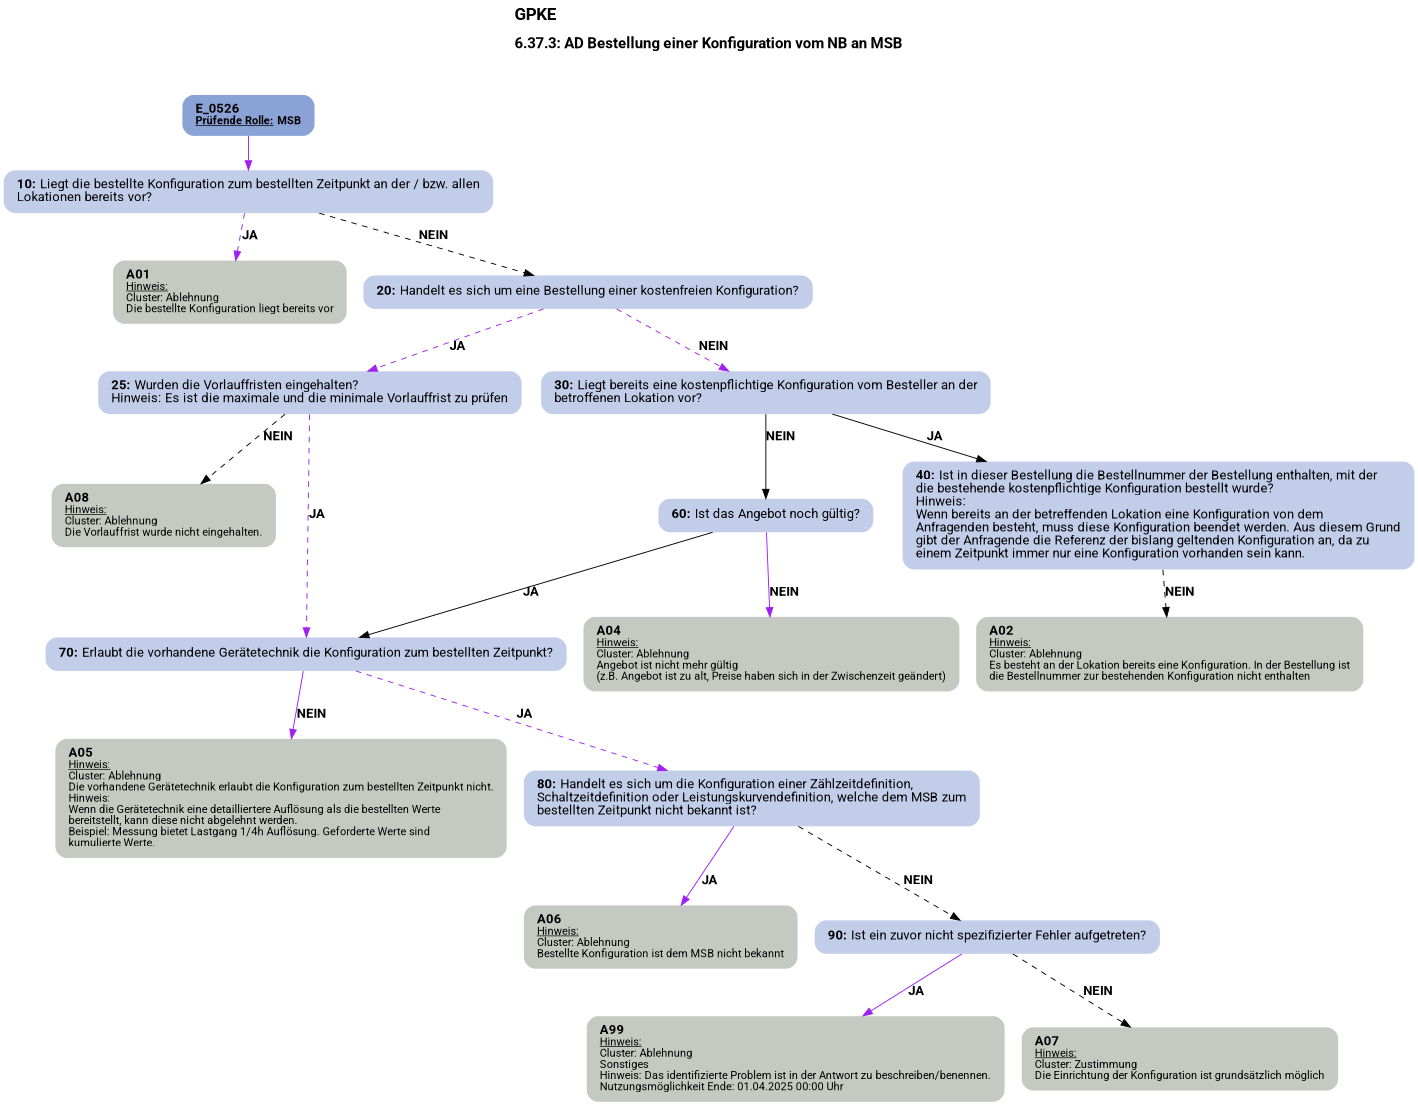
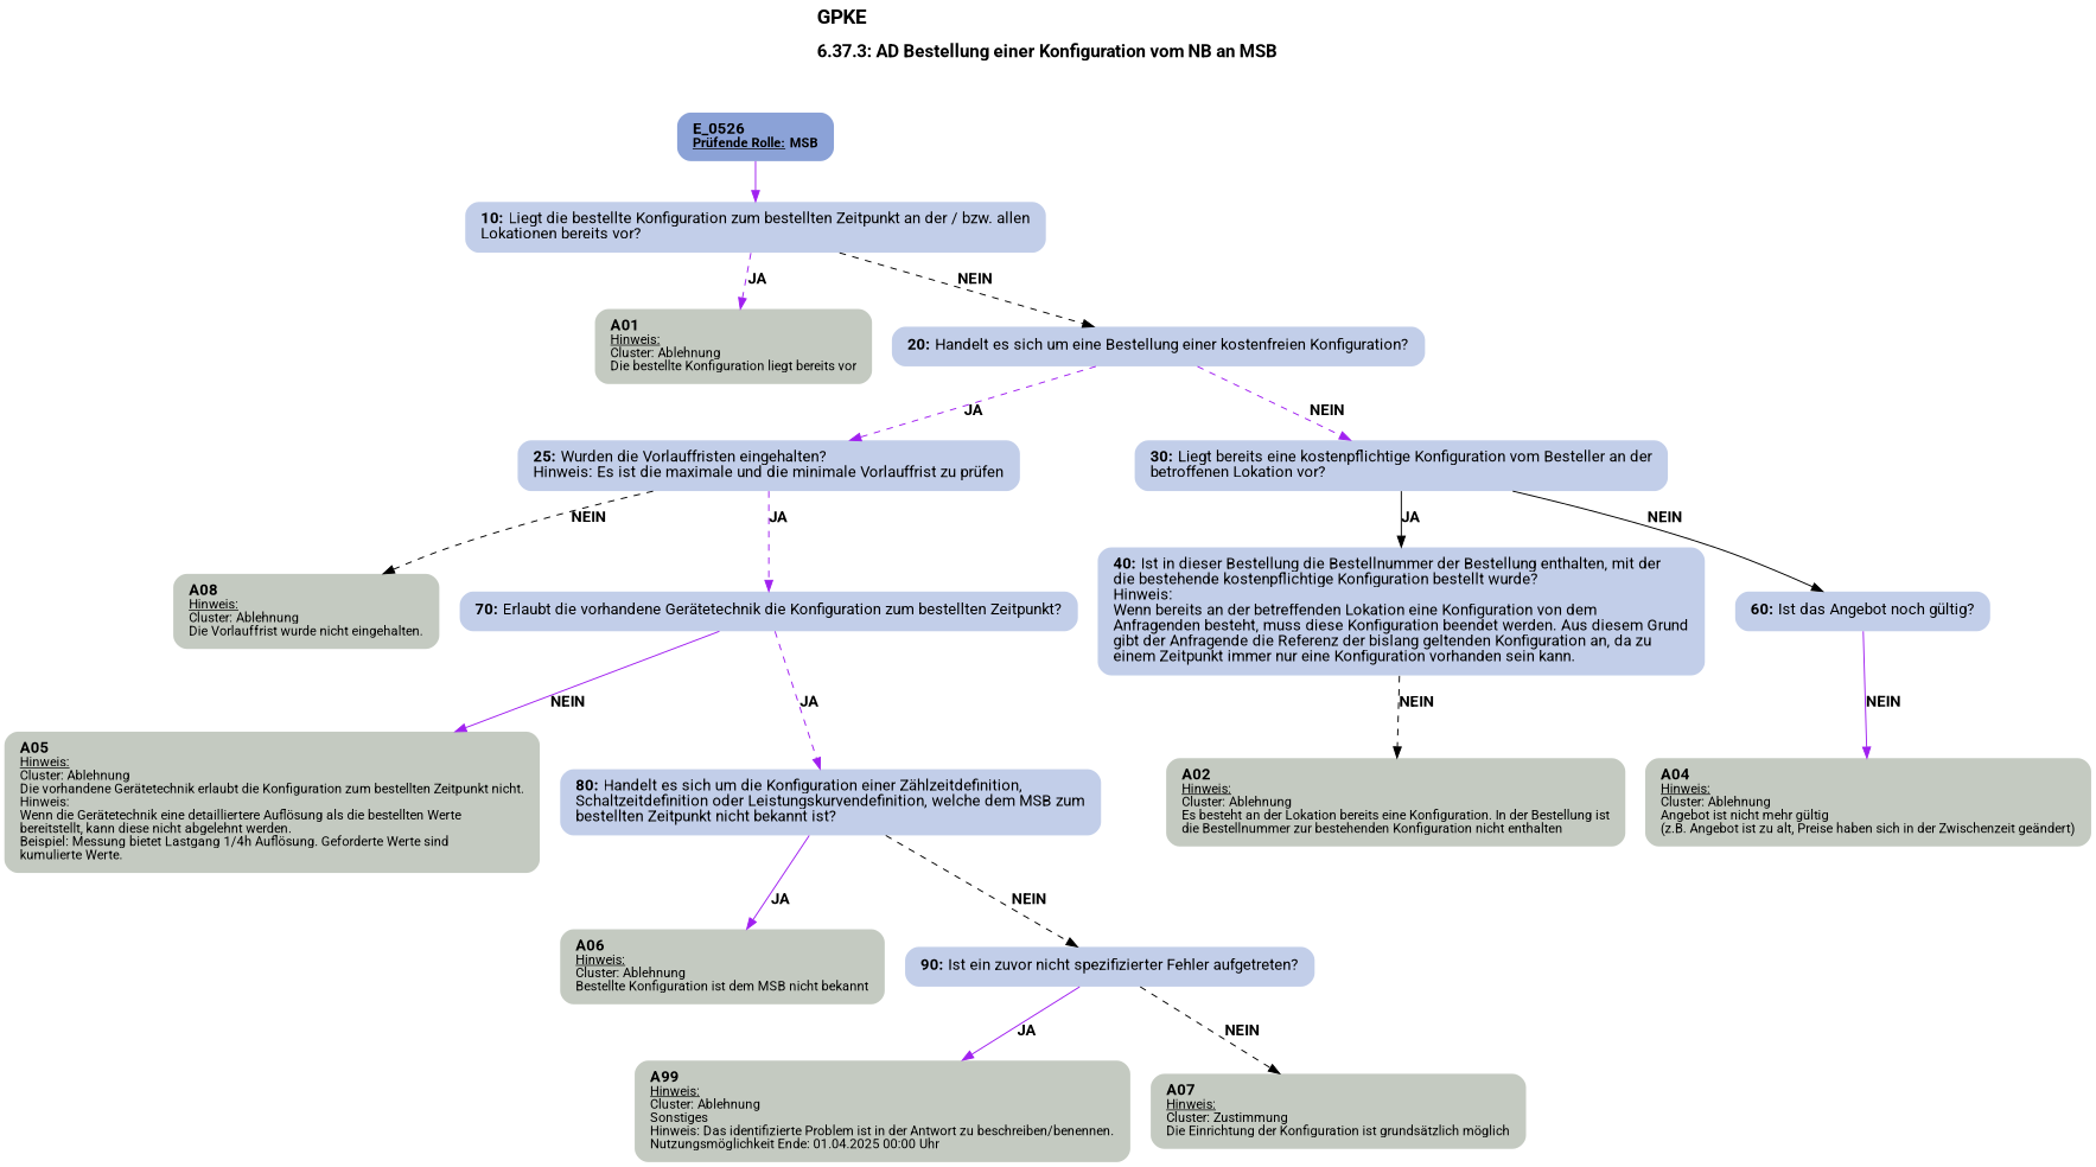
  digraph {
    concentrate=true
    fontname="Roboto, sans-serif"
    label=<<B><FONT POINT-SIZE="18">GPKE</FONT></B><BR align="left"/><BR/><B><FONT POINT-SIZE="16">6.37.3: AD Bestellung einer Konfiguration vom NB an MSB</FONT></B><BR align="left"/><BR/><BR/><BR/>>
    labelloc=t
    pack=true
    packmode=array
    rankdir=TB
    node [fillcolor="#c2cee9" fontname="Roboto, sans-serif" margin="0.2,0.12" penwidth=0.0 shape=box style="filled,rounded"]
    edge [color=purple style=dashed fontname="Roboto, sans-serif"]
    n1 [fillcolor="#8ba2d7" label=<<B>E_0526</B><BR align="left"/><FONT point-size="12"><B><U>Prüfende Rolle:</U> MSB</B></FONT><BR align="center"/>>]
    n2 [label=<<B>10: </B>Liegt die bestellte Konfiguration zum bestellten Zeitpunkt an der / bzw. allen<BR align="left"/>Lokationen bereits vor?<BR align="left"/>>]
    n3 [fillcolor="#c4cac1" label=<<B>A01</B><BR align="left"/><FONT point-size="12"><U>Hinweis:</U><BR align="left"/>Cluster: Ablehnung<BR align="left"/>Die bestellte Konfiguration liegt bereits vor<BR align="left"/></FONT>>]
    n4 [label=<<B>20: </B>Handelt es sich um eine Bestellung einer kostenfreien Konfiguration?<BR align="left"/>>]
    n5 [label=<<B>25: </B>Wurden die Vorlauffristen eingehalten?<BR align="left"/>Hinweis: Es ist die maximale und die minimale Vorlauffrist zu prüfen<BR align="left"/>>]
    n6 [label=<<B>30: </B>Liegt bereits eine kostenpflichtige Konfiguration vom Besteller an der<BR align="left"/>betroffenen Lokation vor?<BR align="left"/>>]
    n7 [fillcolor="#c4cac1" label=<<B>A08</B><BR align="left"/><FONT point-size="12"><U>Hinweis:</U><BR align="left"/>Cluster: Ablehnung<BR align="left"/>Die Vorlauffrist wurde nicht eingehalten.<BR align="left"/></FONT>>]
    n8 [label=<<B>70: </B>Erlaubt die vorhandene Gerätetechnik die Konfiguration zum bestellten Zeitpunkt?<BR align="left"/>>]
    n9 [label=<<B>40: </B>Ist in dieser Bestellung die Bestellnummer der Bestellung enthalten, mit der<BR align="left"/>die bestehende kostenpflichtige Konfiguration bestellt wurde?<BR align="left"/>Hinweis:<BR align="left"/>Wenn bereits an der betreffenden Lokation eine Konfiguration von dem<BR align="left"/>Anfragenden besteht, muss diese Konfiguration beendet werden. Aus diesem Grund<BR align="left"/>gibt der Anfragende die Referenz der bislang geltenden Konfiguration an, da zu<BR align="left"/>einem Zeitpunkt immer nur eine Konfiguration vorhanden sein kann.<BR align="left"/>>]
    n10 [label=<<B>60: </B>Ist das Angebot noch gültig?<BR align="left"/>>]
    n11 [fillcolor="#c4cac1" label=<<B>A05</B><BR align="left"/><FONT point-size="12"><U>Hinweis:</U><BR align="left"/>Cluster: Ablehnung<BR align="left"/>Die vorhandene Gerätetechnik erlaubt die Konfiguration zum bestellten Zeitpunkt nicht.<BR align="left"/>Hinweis:<BR align="left"/>Wenn die Gerätetechnik eine detailliertere Auflösung als die bestellten Werte<BR align="left"/>bereitstellt, kann diese nicht abgelehnt werden.<BR align="left"/>Beispiel: Messung bietet Lastgang 1/4h Auflösung. Geforderte Werte sind<BR align="left"/>kumulierte Werte.<BR align="left"/></FONT>>]
    n12 [label=<<B>80: </B>Handelt es sich um die Konfiguration einer Zählzeitdefinition,<BR align="left"/>Schaltzeitdefinition oder Leistungskurvendefinition, welche dem MSB zum<BR align="left"/>bestellten Zeitpunkt nicht bekannt ist?<BR align="left"/>>]
    n13 [fillcolor="#c4cac1" label=<<B>A02</B><BR align="left"/><FONT point-size="12"><U>Hinweis:</U><BR align="left"/>Cluster: Ablehnung<BR align="left"/>Es besteht an der Lokation bereits eine Konfiguration. In der Bestellung ist<BR align="left"/>die Bestellnummer zur bestehenden Konfiguration nicht enthalten<BR align="left"/></FONT>>]
    n14 [fillcolor="#c4cac1" label=<<B>A04</B><BR align="left"/><FONT point-size="12"><U>Hinweis:</U><BR align="left"/>Cluster: Ablehnung<BR align="left"/>Angebot ist nicht mehr gültig<BR align="left"/>(z.B. Angebot ist zu alt, Preise haben sich in der Zwischenzeit geändert)<BR align="left"/></FONT>>]
    n15 [fillcolor="#c4cac1" label=<<B>A06</B><BR align="left"/><FONT point-size="12"><U>Hinweis:</U><BR align="left"/>Cluster: Ablehnung<BR align="left"/>Bestellte Konfiguration ist dem MSB nicht bekannt<BR align="left"/></FONT>>]
    n16 [label=<<B>90: </B>Ist ein zuvor nicht spezifizierter Fehler aufgetreten?<BR align="left"/>>]
    n17 [fillcolor="#c4cac1" label=<<B>A99</B><BR align="left"/><FONT point-size="12"><U>Hinweis:</U><BR align="left"/>Cluster: Ablehnung<BR align="left"/>Sonstiges<BR align="left"/>Hinweis: Das identifizierte Problem ist in der Antwort zu beschreiben/benennen.<BR align="left"/>Nutzungsmöglichkeit Ende: 01.04.2025 00:00 Uhr<BR align="left"/></FONT>>]
    n18 [fillcolor="#c4cac1" label=<<B>A07</B><BR align="left"/><FONT point-size="12"><U>Hinweis:</U><BR align="left"/>Cluster: Zustimmung<BR align="left"/>Die Einrichtung der Konfiguration ist grundsätzlich möglich<BR align="left"/></FONT>>]
    n1 -> n2 [style=solid fontname=""]
    n2 -> n3 [label=<<B>JA</B>>]
    n2 -> n4 [color=black label=<<B>NEIN</B>>]
    n4 -> n5 [label=<<B>JA</B>>]
    n4 -> n6 [label=<<B>NEIN</B>>]
    n5 -> n7 [color=black label=<<B>NEIN</B>>]
    n5 -> n8 [label=<<B>JA</B>>]
    n6 -> n9 [color=black label=<<B>JA</B>> style=solid]
    n6 -> n10 [color=black label=<<B>NEIN</B>> style=solid]
    n8 -> n11 [label=<<B>NEIN</B>> style=solid]
    n8 -> n12 [label=<<B>JA</B>>]
    n9 -> n13 [color=black label=<<B>NEIN</B>>]
-   n10 -> n8 [color=black label=<<B>JA</B>> style=solid]
    n10 -> n14 [label=<<B>NEIN</B>> style=solid]
    n12 -> n15 [label=<<B>JA</B>> style=solid]
    n12 -> n16 [color=black label=<<B>NEIN</B>>]
    n16 -> n17 [label=<<B>JA</B>> style=solid]
    n16 -> n18 [color=black label=<<B>NEIN</B>>]
  }
